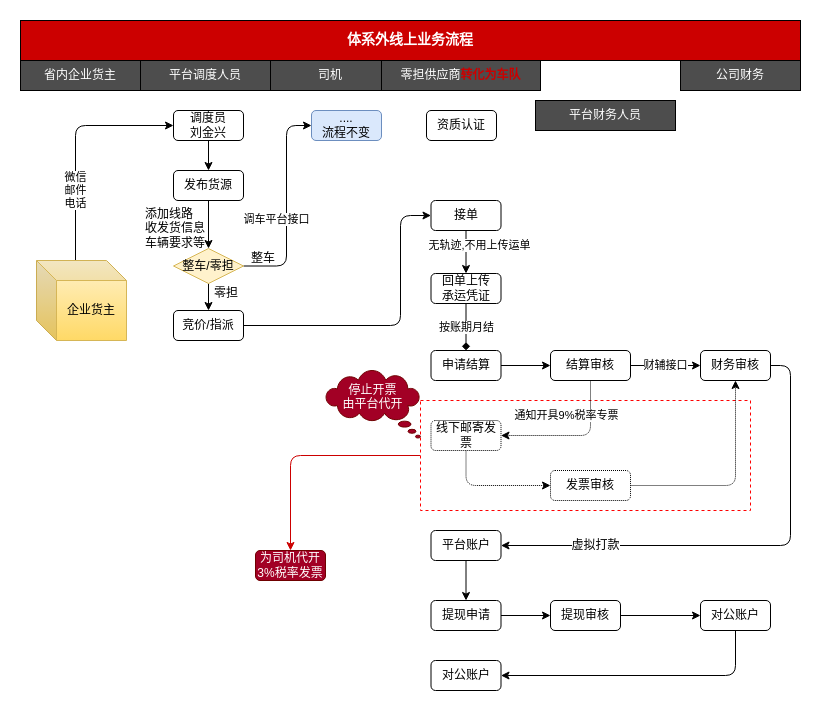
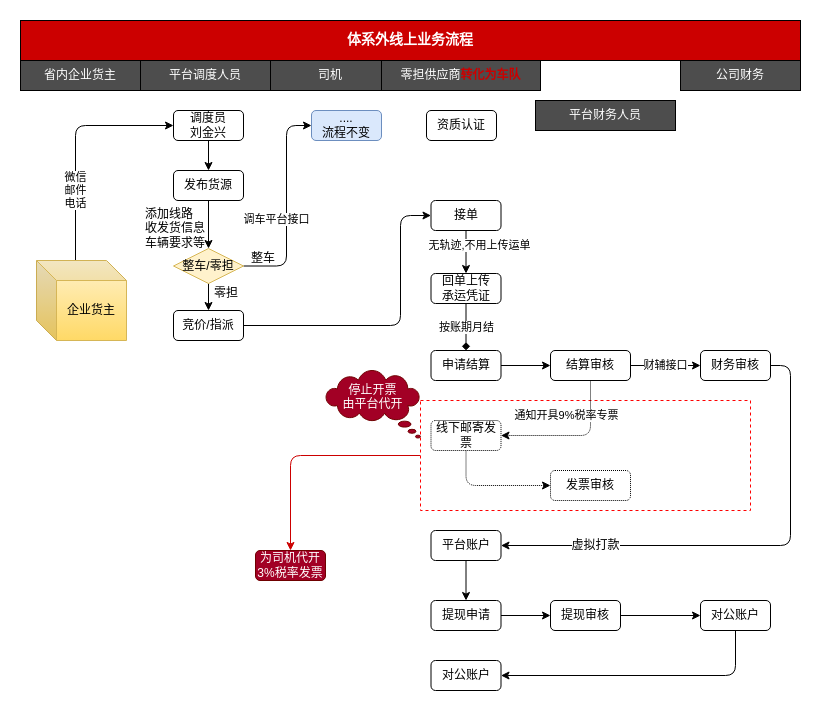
  <mxCell id="0" />
  <mxCell id="1" parent="0" />
  <mxCell id="2" style="edgeStyle=orthogonalEdgeStyle;rounded=1;orthogonalLoop=1;jettySize=auto;html=1;strokeColor=#CC0000;" edge="1" parent="1" source="3" target="54"><mxGeometry relative="1" as="geometry" /></mxCell>
  <mxCell id="3" value="" style="rounded=0;whiteSpace=wrap;html=1;dashed=1;strokeColor=#FF0000;" vertex="1" parent="1"><mxGeometry x="420" y="400" width="330" height="110" as="geometry" /></mxCell>
  <mxCell id="4" value="平台调度人员" style="rounded=0;whiteSpace=wrap;html=1;fillColor=#4D4D4D;fontColor=#FFFFFF;" vertex="1" parent="1"><mxGeometry x="140" y="60" width="130" height="30" as="geometry" /></mxCell>
  <mxCell id="5" value="&lt;span style=&quot;white-space: normal&quot;&gt;司机&lt;/span&gt;" style="rounded=0;whiteSpace=wrap;html=1;fillColor=#4D4D4D;fontColor=#FFFFFF;" vertex="1" parent="1"><mxGeometry x="270" y="60" width="120" height="30" as="geometry" /></mxCell>
  <mxCell id="6" value="体系外线上业务流程" style="rounded=0;whiteSpace=wrap;html=1;fillColor=#CC0000;fontColor=#FFFFFF;fontSize=14;fontStyle=1;fontFamily=Courier New;" vertex="1" parent="1"><mxGeometry x="20" y="20" width="780" height="40" as="geometry" /></mxCell>
  <mxCell id="7" value="微信&lt;br&gt;邮件&lt;br&gt;电话" style="edgeStyle=orthogonalEdgeStyle;rounded=1;jumpStyle=arc;orthogonalLoop=1;jettySize=auto;html=1;entryX=0;entryY=0.5;entryDx=0;entryDy=0;startArrow=none;startFill=0;endArrow=classic;endFill=1;" edge="1" parent="1" source="42" target="10"><mxGeometry x="-0.399" relative="1" as="geometry"><mxPoint x="75" y="180" as="sourcePoint" /><Array as="points"><mxPoint x="75" y="125" /></Array><mxPoint as="offset" /></mxGeometry></mxCell>
  <mxCell id="8" value="省内企业货主" style="rounded=0;whiteSpace=wrap;html=1;fillColor=#4D4D4D;fontColor=#FFFFFF;" vertex="1" parent="1"><mxGeometry x="20" y="60" width="120" height="30" as="geometry" /></mxCell>
  <mxCell id="9" style="edgeStyle=orthogonalEdgeStyle;rounded=0;orthogonalLoop=1;jettySize=auto;html=1;entryX=0.5;entryY=0;entryDx=0;entryDy=0;" edge="1" parent="1" source="10" target="25"><mxGeometry relative="1" as="geometry" /></mxCell>
  <mxCell id="10" value="调度员&lt;br&gt;刘金兴" style="rounded=1;whiteSpace=wrap;html=1;" vertex="1" parent="1"><mxGeometry x="173" y="110" width="70" height="30" as="geometry" /></mxCell>
  <mxCell id="11" value="零担供应商&lt;b&gt;&lt;font color=&quot;#cc0000&quot;&gt;转化为车队&lt;/font&gt;&lt;/b&gt;" style="rounded=0;whiteSpace=wrap;html=1;fillColor=#4D4D4D;fontColor=#FFFFFF;" vertex="1" parent="1"><mxGeometry x="381" y="60" width="159" height="30" as="geometry" /></mxCell>
  <mxCell id="12" value="按账期月结" style="edgeStyle=orthogonalEdgeStyle;rounded=1;comic=0;jumpStyle=gap;jumpSize=6;orthogonalLoop=1;jettySize=auto;html=1;shadow=0;exitX=0.5;exitY=1;exitDx=0;exitDy=0;endArrow=diamond;" edge="1" parent="1" source="28" target="15"><mxGeometry relative="1" as="geometry"><mxPoint x="741" y="310" as="sourcePoint" /></mxGeometry></mxCell>
  <mxCell id="13" value="通知开具9%税率专票" style="edgeStyle=orthogonalEdgeStyle;rounded=1;jumpStyle=arc;orthogonalLoop=1;jettySize=auto;html=1;exitX=0.5;exitY=1;exitDx=0;exitDy=0;entryX=1;entryY=0.5;entryDx=0;entryDy=0;dashed=1;dashPattern=1 1;" edge="1" parent="1" source="17" target="36"><mxGeometry x="0.098" y="-20" relative="1" as="geometry"><Array as="points"><mxPoint x="590" y="435" /></Array><mxPoint as="offset" /></mxGeometry></mxCell>
  <mxCell id="14" style="edgeStyle=orthogonalEdgeStyle;rounded=0;orthogonalLoop=1;jettySize=auto;html=1;entryX=0;entryY=0.5;entryDx=0;entryDy=0;" edge="1" parent="1" source="15" target="17"><mxGeometry relative="1" as="geometry" /></mxCell>
  <mxCell id="15" value="申请结算" style="rounded=1;whiteSpace=wrap;html=1;" vertex="1" parent="1"><mxGeometry x="430.5" y="350" width="70" height="30" as="geometry" /></mxCell>
  <mxCell id="16" value="财辅接口" style="edgeStyle=orthogonalEdgeStyle;rounded=0;orthogonalLoop=1;jettySize=auto;html=1;entryX=0;entryY=0.5;entryDx=0;entryDy=0;" edge="1" parent="1" source="17" target="39"><mxGeometry relative="1" as="geometry" /></mxCell>
  <mxCell id="17" value="结算审核" style="rounded=1;whiteSpace=wrap;html=1;" vertex="1" parent="1"><mxGeometry x="550" y="350" width="80" height="30" as="geometry" /></mxCell>
  <mxCell id="18" value="....&lt;br&gt;流程不变" style="rounded=1;whiteSpace=wrap;html=1;fillColor=#dae8fc;strokeColor=#6c8ebf;" vertex="1" parent="1"><mxGeometry x="311" y="110" width="70" height="30" as="geometry" /></mxCell>
- <mxCell id="19" style="edgeStyle=orthogonalEdgeStyle;rounded=1;orthogonalLoop=1;jettySize=auto;html=1;entryX=0.5;entryY=1;entryDx=0;entryDy=0;strokeColor=#000000;dashed=1;dashPattern=1 1;" edge="1" parent="1" source="20" target="39"><mxGeometry relative="1" as="geometry" /></mxCell>
  <mxCell id="20" value="发票审核" style="rounded=1;whiteSpace=wrap;html=1;dashed=1;dashPattern=1 1;" vertex="1" parent="1"><mxGeometry x="550" y="470" width="80" height="30" as="geometry" /></mxCell>
  <mxCell id="21" value="调车平台接口" style="edgeStyle=orthogonalEdgeStyle;rounded=1;orthogonalLoop=1;jettySize=auto;html=1;entryX=0;entryY=0.5;entryDx=0;entryDy=0;exitX=1;exitY=0.5;exitDx=0;exitDy=0;" edge="1" parent="1" source="23" target="18"><mxGeometry x="-0.134" y="10" relative="1" as="geometry"><mxPoint x="311" y="123" as="targetPoint" /><Array as="points"><mxPoint x="286" y="266" /><mxPoint x="286" y="125" /></Array><mxPoint as="offset" /></mxGeometry></mxCell>
  <mxCell id="22" style="edgeStyle=orthogonalEdgeStyle;rounded=1;jumpStyle=arc;orthogonalLoop=1;jettySize=auto;html=1;entryX=0.5;entryY=0;entryDx=0;entryDy=0;" edge="1" parent="1" source="23" target="34"><mxGeometry relative="1" as="geometry" /></mxCell>
  <mxCell id="23" value="整车/零担" style="rhombus;whiteSpace=wrap;html=1;strokeColor=#d6b656;fillColor=#fff2cc;" vertex="1" parent="1"><mxGeometry x="173" y="248" width="70" height="35" as="geometry" /></mxCell>
  <mxCell id="24" style="edgeStyle=orthogonalEdgeStyle;rounded=0;orthogonalLoop=1;jettySize=auto;html=1;entryX=0.5;entryY=0;entryDx=0;entryDy=0;" edge="1" parent="1" source="25" target="23"><mxGeometry relative="1" as="geometry" /></mxCell>
  <mxCell id="25" value="发布货源" style="rounded=1;whiteSpace=wrap;html=1;" vertex="1" parent="1"><mxGeometry x="173" y="170" width="70" height="30" as="geometry" /></mxCell>
  <mxCell id="26" value="整车" style="text;html=1;strokeColor=none;fillColor=none;align=center;verticalAlign=middle;whiteSpace=wrap;rounded=0;" vertex="1" parent="1"><mxGeometry x="243" y="248" width="40" height="20" as="geometry" /></mxCell>
  <mxCell id="27" value="添加线路&lt;br&gt;收发货信息&lt;br&gt;车辆要求等" style="text;html=1;" vertex="1" parent="1"><mxGeometry x="143" y="200" width="60" height="30" as="geometry" /></mxCell>
  <mxCell id="28" value="回单上传&lt;br&gt;承运凭证" style="rounded=1;whiteSpace=wrap;html=1;" vertex="1" parent="1"><mxGeometry x="430.5" y="273" width="70" height="30" as="geometry" /></mxCell>
  <mxCell id="29" value="无轨迹,不用上传运单" style="edgeStyle=orthogonalEdgeStyle;rounded=1;orthogonalLoop=1;jettySize=auto;html=1;entryX=0.5;entryY=0;entryDx=0;entryDy=0;" edge="1" parent="1" source="30" target="28"><mxGeometry x="-0.283" y="13" relative="1" as="geometry"><mxPoint as="offset" /></mxGeometry></mxCell>
  <mxCell id="30" value="接单" style="rounded=1;whiteSpace=wrap;html=1;" vertex="1" parent="1"><mxGeometry x="430.5" y="200" width="70" height="30" as="geometry" /></mxCell>
  <mxCell id="31" value="零担" style="text;html=1;strokeColor=none;fillColor=none;align=center;verticalAlign=middle;whiteSpace=wrap;rounded=0;" vertex="1" parent="1"><mxGeometry x="206" y="283" width="40" height="20" as="geometry" /></mxCell>
  <mxCell id="32" value="平台财务人员" style="rounded=0;whiteSpace=wrap;html=1;fillColor=#4D4D4D;fontColor=#FFFFFF;" vertex="1" parent="1"><mxGeometry x="535" y="100" width="140" height="30" as="geometry" /></mxCell>
  <mxCell id="33" style="edgeStyle=orthogonalEdgeStyle;rounded=1;jumpStyle=arc;orthogonalLoop=1;jettySize=auto;html=1;entryX=0;entryY=0.5;entryDx=0;entryDy=0;startArrow=none;startFill=0;exitX=1;exitY=0.5;exitDx=0;exitDy=0;" edge="1" parent="1" source="34" target="30"><mxGeometry relative="1" as="geometry"><Array as="points"><mxPoint x="400" y="325" /><mxPoint x="400" y="215" /></Array></mxGeometry></mxCell>
  <mxCell id="34" value="竞价/指派" style="rounded=1;whiteSpace=wrap;html=1;" vertex="1" parent="1"><mxGeometry x="173" y="310" width="70" height="30" as="geometry" /></mxCell>
  <mxCell id="35" style="edgeStyle=orthogonalEdgeStyle;rounded=1;jumpStyle=arc;orthogonalLoop=1;jettySize=auto;html=1;entryX=0;entryY=0.5;entryDx=0;entryDy=0;exitX=0.5;exitY=1;exitDx=0;exitDy=0;dashed=1;dashPattern=1 1;" edge="1" parent="1" source="36" target="20"><mxGeometry relative="1" as="geometry"><mxPoint x="655" y="508" as="sourcePoint" /><Array as="points"><mxPoint x="466" y="485" /></Array></mxGeometry></mxCell>
  <mxCell id="36" value="线下邮寄发票" style="rounded=1;whiteSpace=wrap;html=1;dashed=1;dashPattern=1 1;" vertex="1" parent="1"><mxGeometry x="430.5" y="420" width="70" height="30" as="geometry" /></mxCell>
  <mxCell id="37" style="edgeStyle=orthogonalEdgeStyle;rounded=1;orthogonalLoop=1;jettySize=auto;html=1;entryX=1;entryY=0.5;entryDx=0;entryDy=0;strokeColor=#000000;exitX=1;exitY=0.5;exitDx=0;exitDy=0;" edge="1" parent="1" source="39" target="45"><mxGeometry relative="1" as="geometry" /></mxCell>
  <mxCell id="38" value="虚拟打款" style="text;html=1;align=center;verticalAlign=middle;resizable=0;points=[];labelBackgroundColor=#ffffff;" vertex="1" connectable="0" parent="37"><mxGeometry x="0.616" y="-1" relative="1" as="geometry"><mxPoint as="offset" /></mxGeometry></mxCell>
  <mxCell id="39" value="财务审核" style="rounded=1;whiteSpace=wrap;html=1;" vertex="1" parent="1"><mxGeometry x="700" y="350" width="70" height="30" as="geometry" /></mxCell>
  <mxCell id="40" value="公司财务" style="rounded=0;whiteSpace=wrap;html=1;fillColor=#4D4D4D;fontColor=#FFFFFF;" vertex="1" parent="1"><mxGeometry x="680" y="60" width="120" height="30" as="geometry" /></mxCell>
  <mxCell id="41" style="edgeStyle=orthogonalEdgeStyle;rounded=1;jumpStyle=arc;orthogonalLoop=1;jettySize=auto;html=1;exitX=0.5;exitY=1;exitDx=0;exitDy=0;" edge="1" parent="1" source="27" target="27"><mxGeometry relative="1" as="geometry" /></mxCell>
  <mxCell id="42" value="企业货主" style="shape=cube;whiteSpace=wrap;html=1;boundedLbl=1;backgroundOutline=1;darkOpacity=0.05;darkOpacity2=0.1;strokeColor=#d6b656;fillColor=#fff2cc;gradientColor=#ffd966;" vertex="1" parent="1"><mxGeometry x="36" y="260" width="90" height="80" as="geometry" /></mxCell>
  <mxCell id="43" value="资质认证" style="rounded=1;whiteSpace=wrap;html=1;" vertex="1" parent="1"><mxGeometry x="426" y="110" width="70" height="30" as="geometry" /></mxCell>
  <mxCell id="44" style="edgeStyle=orthogonalEdgeStyle;rounded=1;orthogonalLoop=1;jettySize=auto;html=1;strokeColor=#000000;" edge="1" parent="1" source="45" target="47"><mxGeometry relative="1" as="geometry" /></mxCell>
  <mxCell id="45" value="平台账户" style="rounded=1;whiteSpace=wrap;html=1;" vertex="1" parent="1"><mxGeometry x="430.5" y="530" width="70" height="30" as="geometry" /></mxCell>
  <mxCell id="46" style="edgeStyle=orthogonalEdgeStyle;rounded=1;orthogonalLoop=1;jettySize=auto;html=1;entryX=0;entryY=0.5;entryDx=0;entryDy=0;strokeColor=#000000;" edge="1" parent="1" source="47" target="49"><mxGeometry relative="1" as="geometry" /></mxCell>
  <mxCell id="47" value="提现申请" style="rounded=1;whiteSpace=wrap;html=1;" vertex="1" parent="1"><mxGeometry x="430.5" y="600" width="70" height="30" as="geometry" /></mxCell>
  <mxCell id="48" value="" style="edgeStyle=orthogonalEdgeStyle;rounded=1;orthogonalLoop=1;jettySize=auto;html=1;strokeColor=#000000;" edge="1" parent="1" source="49" target="51"><mxGeometry relative="1" as="geometry" /></mxCell>
  <mxCell id="49" value="提现审核" style="rounded=1;whiteSpace=wrap;html=1;" vertex="1" parent="1"><mxGeometry x="550" y="600" width="70" height="30" as="geometry" /></mxCell>
  <mxCell id="50" style="edgeStyle=orthogonalEdgeStyle;rounded=1;orthogonalLoop=1;jettySize=auto;html=1;entryX=1;entryY=0.5;entryDx=0;entryDy=0;strokeColor=#000000;" edge="1" parent="1" source="51" target="52"><mxGeometry relative="1" as="geometry"><Array as="points"><mxPoint x="735" y="675" /></Array></mxGeometry></mxCell>
  <mxCell id="51" value="对公账户" style="rounded=1;whiteSpace=wrap;html=1;" vertex="1" parent="1"><mxGeometry x="700" y="600" width="70" height="30" as="geometry" /></mxCell>
  <mxCell id="52" value="对公账户" style="rounded=1;whiteSpace=wrap;html=1;" vertex="1" parent="1"><mxGeometry x="430.5" y="660" width="70" height="30" as="geometry" /></mxCell>
  <mxCell id="53" value="停止开票&lt;br&gt;由平台代开&lt;br&gt;&amp;nbsp;" style="whiteSpace=wrap;html=1;shape=mxgraph.basic.cloud_callout;strokeColor=#6F0000;flipH=1;flipV=0;fillColor=#a20025;fontColor=#ffffff;" vertex="1" parent="1"><mxGeometry x="325" y="370" width="95" height="67.5" as="geometry" /></mxCell>
  <mxCell id="54" value="为司机代开3%税率发票" style="rounded=1;whiteSpace=wrap;html=1;fillColor=#a20025;strokeColor=#6F0000;fontColor=#ffffff;" vertex="1" parent="1"><mxGeometry x="255" y="550" width="70" height="30" as="geometry" /></mxCell>
